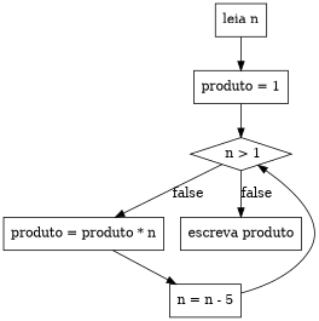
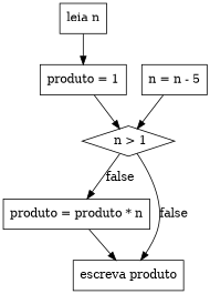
  digraph {
    node [shape=box]
    n1 [label="leia n"]
    n2 [label="produto = 1"]
    n3 [label=" n > 1" shape=diamond]
    n4 [label="produto = produto * n"]
    n5 [label="escreva produto"]
    n6 [label="n = n - 5"]
    n1 -> n2
    n2 -> n3
    n3 -> n4 [label=false]
    n3 -> n5 [label=false]
-   n4 -> n6
+   n4 -> n5
    n6 -> n3
  }
